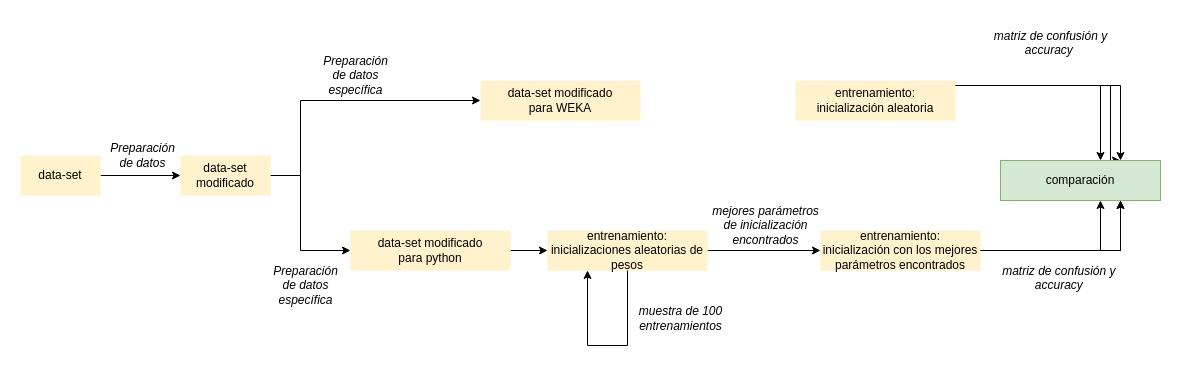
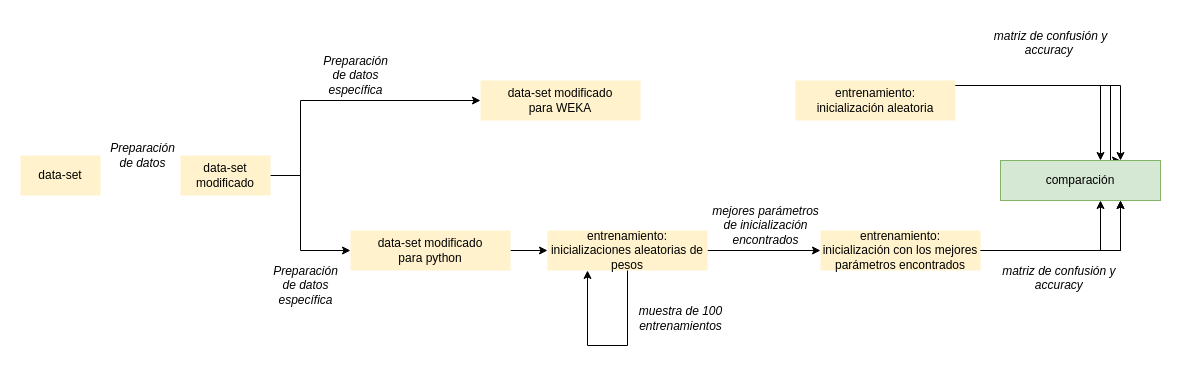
  <mxCell id="0" />
  <mxCell id="1" parent="0" />
- <mxCell id="2" style="edgeStyle=orthogonalEdgeStyle;rounded=0;orthogonalLoop=1;jettySize=auto;html=1;" parent="1" source="3" target="6" edge="1"><mxGeometry relative="1" as="geometry" /></mxCell>
  <mxCell id="3" value="data-set" style="rounded=0;whiteSpace=wrap;html=1;fillColor=#fff2cc;strokeColor=none;" parent="1" vertex="1"><mxGeometry x="20" y="155" width="80" height="40" as="geometry" /></mxCell>
  <mxCell id="4" style="edgeStyle=orthogonalEdgeStyle;rounded=0;orthogonalLoop=1;jettySize=auto;html=1;entryX=0;entryY=0.5;entryDx=0;entryDy=0;" parent="1" source="6" target="7" edge="1"><mxGeometry relative="1" as="geometry"><Array as="points"><mxPoint x="300" y="175" /><mxPoint x="300" y="100" /></Array></mxGeometry></mxCell>
  <mxCell id="5" style="edgeStyle=orthogonalEdgeStyle;rounded=0;orthogonalLoop=1;jettySize=auto;html=1;entryX=0;entryY=0.5;entryDx=0;entryDy=0;" parent="1" source="6" target="9" edge="1"><mxGeometry relative="1" as="geometry"><Array as="points"><mxPoint x="300" y="175" /><mxPoint x="300" y="250" /></Array></mxGeometry></mxCell>
  <mxCell id="6" value="data-set modificado" style="rounded=0;whiteSpace=wrap;html=1;fillColor=#fff2cc;strokeColor=none;" parent="1" vertex="1"><mxGeometry x="180" y="155" width="90" height="40" as="geometry" /></mxCell>
  <mxCell id="7" value="data-set modificado&lt;div&gt;para WEKA&lt;/div&gt;" style="rounded=0;whiteSpace=wrap;html=1;fillColor=#fff2cc;strokeColor=none;" parent="1" vertex="1"><mxGeometry x="480" y="80" width="160" height="40" as="geometry" /></mxCell>
  <mxCell id="8" style="edgeStyle=orthogonalEdgeStyle;rounded=0;orthogonalLoop=1;jettySize=auto;html=1;" parent="1" source="9" target="11" edge="1"><mxGeometry relative="1" as="geometry" /></mxCell>
  <mxCell id="9" value="data-set modificado&lt;div&gt;para python&lt;/div&gt;" style="rounded=0;whiteSpace=wrap;html=1;fillColor=#fff2cc;strokeColor=none;" parent="1" vertex="1"><mxGeometry x="350" y="230" width="160" height="40" as="geometry" /></mxCell>
  <mxCell id="10" style="edgeStyle=orthogonalEdgeStyle;rounded=0;orthogonalLoop=1;jettySize=auto;html=1;" parent="1" source="11" target="14" edge="1"><mxGeometry relative="1" as="geometry" /></mxCell>
  <mxCell id="11" value="entrenamiento:&lt;div&gt;inicializaciones aleatorias de pesos&lt;/div&gt;" style="rounded=0;whiteSpace=wrap;html=1;fillColor=#fff2cc;strokeColor=none;" parent="1" vertex="1"><mxGeometry x="547" y="230" width="160" height="40" as="geometry" /></mxCell>
  <mxCell id="12" style="edgeStyle=orthogonalEdgeStyle;rounded=0;orthogonalLoop=1;jettySize=auto;html=1;" parent="1" source="14" target="22" edge="1"><mxGeometry relative="1" as="geometry"><Array as="points"><mxPoint x="1120" y="250" /></Array></mxGeometry></mxCell>
  <mxCell id="13" style="edgeStyle=orthogonalEdgeStyle;rounded=0;orthogonalLoop=1;jettySize=auto;html=1;" parent="1" source="14" target="22" edge="1"><mxGeometry relative="1" as="geometry"><Array as="points"><mxPoint x="1100" y="250" /></Array></mxGeometry></mxCell>
  <mxCell id="14" value="entrenamiento:&lt;div&gt;inicialización con los mejores parámetros encontrados&lt;/div&gt;" style="rounded=0;whiteSpace=wrap;html=1;fillColor=#fff2cc;strokeColor=none;" parent="1" vertex="1"><mxGeometry x="820" y="230" width="160" height="40" as="geometry" /></mxCell>
  <mxCell id="15" style="edgeStyle=orthogonalEdgeStyle;rounded=0;orthogonalLoop=1;jettySize=auto;html=1;" parent="1" source="17" target="22" edge="1"><mxGeometry relative="1" as="geometry"><Array as="points"><mxPoint x="1100" y="85" /></Array></mxGeometry></mxCell>
  <mxCell id="16" style="edgeStyle=orthogonalEdgeStyle;rounded=0;orthogonalLoop=1;jettySize=auto;html=1;entryX=0.75;entryY=0;entryDx=0;entryDy=0;" parent="1" source="17" target="22" edge="1"><mxGeometry relative="1" as="geometry"><Array as="points"><mxPoint x="1110" y="85" /></Array></mxGeometry></mxCell>
  <mxCell id="17" value="entrenamiento:&lt;div&gt;inicialización aleatoria&lt;/div&gt;" style="rounded=0;whiteSpace=wrap;html=1;fillColor=#fff2cc;strokeColor=none;" parent="1" vertex="1"><mxGeometry x="795" y="80" width="160" height="40" as="geometry" /></mxCell>
  <mxCell id="18" value="&lt;i&gt;Preparación&lt;/i&gt;&lt;div&gt;&lt;i&gt;de datos&lt;/i&gt;&lt;/div&gt;" style="text;html=1;align=center;verticalAlign=middle;resizable=0;points=[];autosize=1;strokeColor=none;fillColor=none;" parent="1" vertex="1"><mxGeometry x="97" y="135" width="90" height="40" as="geometry" /></mxCell>
  <mxCell id="19" style="edgeStyle=orthogonalEdgeStyle;rounded=0;orthogonalLoop=1;jettySize=auto;html=1;entryX=0.25;entryY=1;entryDx=0;entryDy=0;" parent="1" source="11" target="11" edge="1"><mxGeometry relative="1" as="geometry"><Array as="points"><mxPoint x="627" y="345" /><mxPoint x="587" y="345" /></Array></mxGeometry></mxCell>
  <mxCell id="20" value="&lt;i style=&quot;&quot;&gt;muestra de 100&lt;/i&gt;&lt;div&gt;&lt;i style=&quot;&quot;&gt;entrenamientos&lt;/i&gt;&lt;/div&gt;" style="text;html=1;align=center;verticalAlign=middle;resizable=0;points=[];autosize=1;strokeColor=none;fillColor=none;" parent="1" vertex="1"><mxGeometry x="625" y="298" width="110" height="40" as="geometry" /></mxCell>
  <mxCell id="21" value="&lt;i&gt;mejores parámetros&lt;/i&gt;&lt;div&gt;&lt;i&gt;de inicialización&lt;/i&gt;&lt;/div&gt;&lt;div&gt;&lt;i&gt;encontrados&lt;/i&gt;&lt;/div&gt;" style="text;html=1;align=center;verticalAlign=middle;resizable=0;points=[];autosize=1;strokeColor=none;fillColor=none;" parent="1" vertex="1"><mxGeometry x="700" y="195" width="130" height="60" as="geometry" /></mxCell>
  <mxCell id="22" value="comparación" style="rounded=0;whiteSpace=wrap;html=1;fillColor=#d5e8d4;strokeColor=#82b366;" parent="1" vertex="1"><mxGeometry x="1000" y="160" width="160" height="40" as="geometry" /></mxCell>
  <mxCell id="23" value="&lt;i&gt;matriz de confusión y&lt;/i&gt;&lt;div&gt;&lt;i&gt;accuracy&amp;nbsp;&lt;/i&gt;&lt;/div&gt;&lt;div&gt;&lt;br&gt;&lt;/div&gt;" style="text;html=1;align=center;verticalAlign=middle;resizable=0;points=[];autosize=1;strokeColor=none;fillColor=none;" parent="1" vertex="1"><mxGeometry x="980" y="20" width="140" height="60" as="geometry" /></mxCell>
  <mxCell id="24" style="edgeStyle=orthogonalEdgeStyle;rounded=0;orthogonalLoop=1;jettySize=auto;html=1;" parent="1" source="17" target="22" edge="1"><mxGeometry relative="1" as="geometry"><Array as="points"><mxPoint x="1120" y="85" /></Array></mxGeometry></mxCell>
  <mxCell id="25" style="edgeStyle=orthogonalEdgeStyle;rounded=0;orthogonalLoop=1;jettySize=auto;html=1;entryX=0.75;entryY=1;entryDx=0;entryDy=0;" parent="1" source="14" target="22" edge="1"><mxGeometry relative="1" as="geometry" /></mxCell>
  <mxCell id="26" value="&lt;i&gt;matriz de confusión y&amp;nbsp;&lt;/i&gt;&lt;div&gt;&lt;i&gt;accuracy&amp;nbsp;&lt;/i&gt;&lt;/div&gt;&lt;div&gt;&lt;br&gt;&lt;/div&gt;" style="text;html=1;align=center;verticalAlign=middle;resizable=0;points=[];autosize=1;strokeColor=none;fillColor=none;" parent="1" vertex="1"><mxGeometry x="990" y="255" width="140" height="60" as="geometry" /></mxCell>
  <mxCell id="27" value="&lt;i&gt;Preparación&lt;/i&gt;&lt;div&gt;&lt;i&gt;de datos&lt;/i&gt;&lt;/div&gt;&lt;div&gt;&lt;i&gt;específica&lt;/i&gt;&lt;/div&gt;" style="text;html=1;align=center;verticalAlign=middle;resizable=0;points=[];autosize=1;strokeColor=none;fillColor=none;" parent="1" vertex="1"><mxGeometry x="310" y="45" width="90" height="60" as="geometry" /></mxCell>
  <mxCell id="28" value="&lt;i&gt;Preparación&lt;/i&gt;&lt;div&gt;&lt;i&gt;de datos&lt;/i&gt;&lt;/div&gt;&lt;div&gt;&lt;i&gt;específica&lt;/i&gt;&lt;/div&gt;" style="text;html=1;align=center;verticalAlign=middle;resizable=0;points=[];autosize=1;strokeColor=none;fillColor=none;" parent="1" vertex="1"><mxGeometry x="260" y="255" width="90" height="60" as="geometry" /></mxCell>
